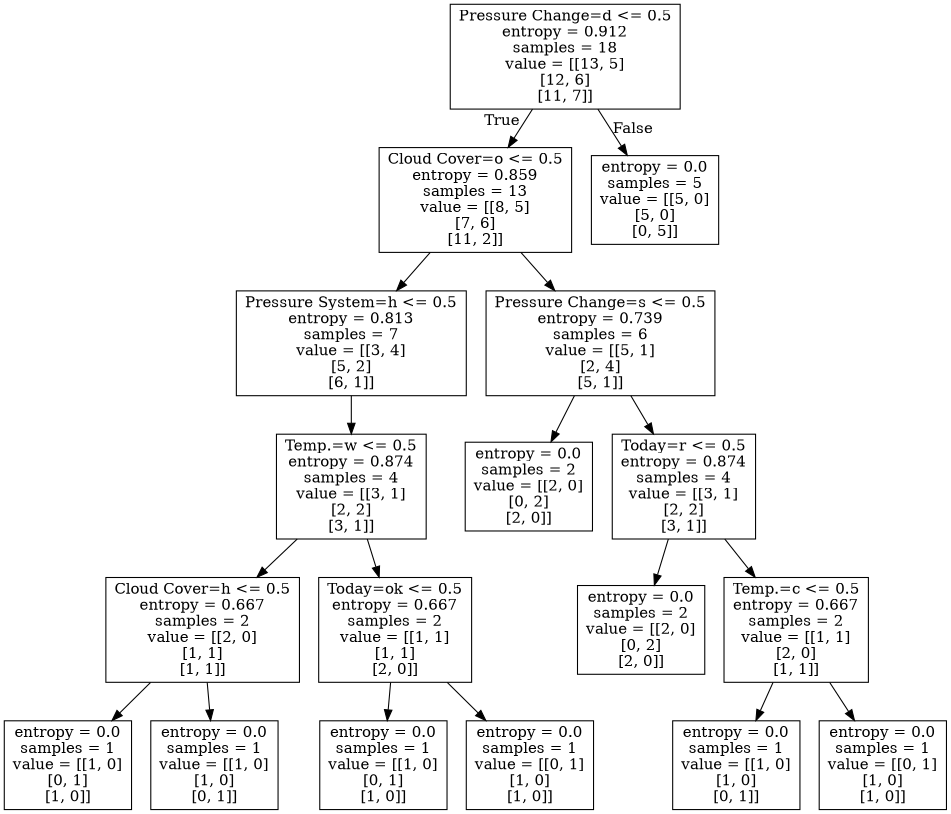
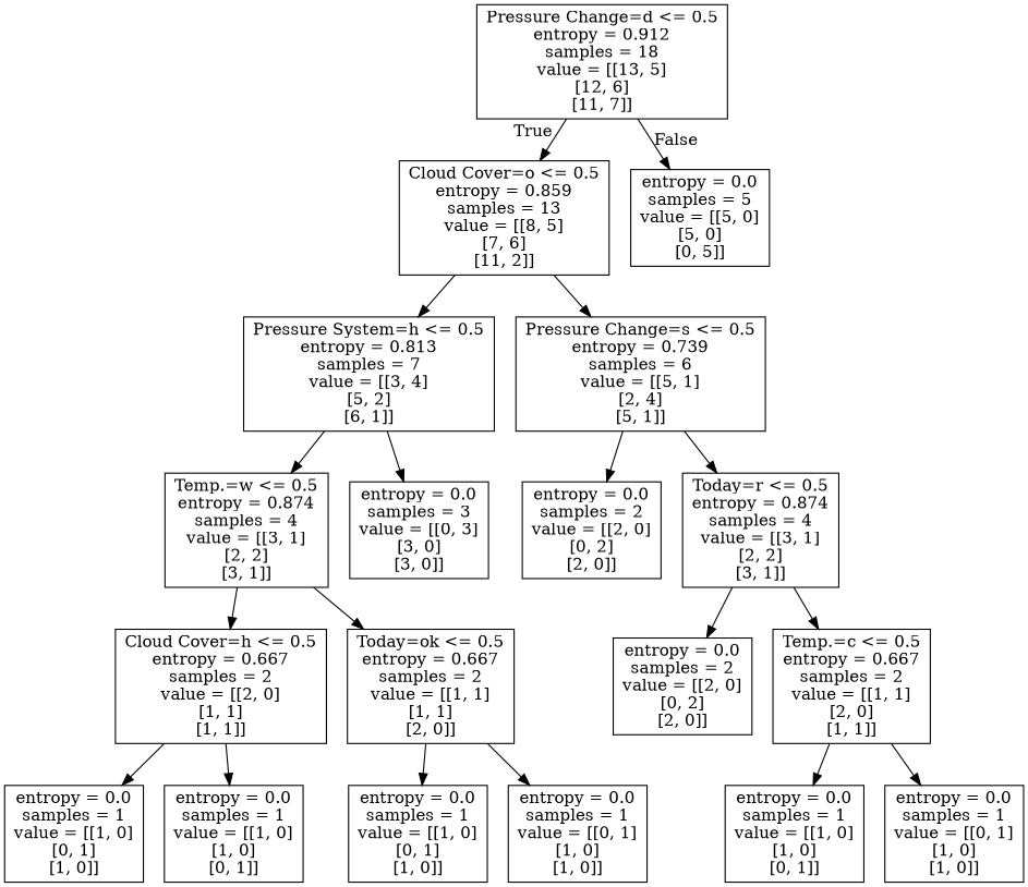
  digraph {
    node [shape=box]
    n1 [label="Pressure Change=d <= 0.5\nentropy = 0.912\nsamples = 18\nvalue = [[13, 5]\n[12, 6]\n[11, 7]]"]
    n2 [label="Cloud Cover=o <= 0.5\nentropy = 0.859\nsamples = 13\nvalue = [[8, 5]\n[7, 6]\n[11, 2]]"]
    n3 [label="entropy = 0.0\nsamples = 5\nvalue = [[5, 0]\n[5, 0]\n[0, 5]]"]
    n4 [label="Pressure System=h <= 0.5\nentropy = 0.813\nsamples = 7\nvalue = [[3, 4]\n[5, 2]\n[6, 1]]"]
    n5 [label="Pressure Change=s <= 0.5\nentropy = 0.739\nsamples = 6\nvalue = [[5, 1]\n[2, 4]\n[5, 1]]"]
    n6 [label="Temp.=w <= 0.5\nentropy = 0.874\nsamples = 4\nvalue = [[3, 1]\n[2, 2]\n[3, 1]]"]
+   n7 [label="entropy = 0.0\nsamples = 3\nvalue = [[0, 3]\n[3, 0]\n[3, 0]]"]
    n8 [label="Cloud Cover=h <= 0.5\nentropy = 0.667\nsamples = 2\nvalue = [[2, 0]\n[1, 1]\n[1, 1]]"]
    n9 [label="Today=ok <= 0.5\nentropy = 0.667\nsamples = 2\nvalue = [[1, 1]\n[1, 1]\n[2, 0]]"]
    n10 [label="entropy = 0.0\nsamples = 1\nvalue = [[1, 0]\n[0, 1]\n[1, 0]]"]
    n11 [label="entropy = 0.0\nsamples = 1\nvalue = [[1, 0]\n[1, 0]\n[0, 1]]"]
    n12 [label="entropy = 0.0\nsamples = 1\nvalue = [[1, 0]\n[0, 1]\n[1, 0]]"]
    n13 [label="entropy = 0.0\nsamples = 1\nvalue = [[0, 1]\n[1, 0]\n[1, 0]]"]
    n14 [label="entropy = 0.0\nsamples = 2\nvalue = [[2, 0]\n[0, 2]\n[2, 0]]"]
    n15 [label="Today=r <= 0.5\nentropy = 0.874\nsamples = 4\nvalue = [[3, 1]\n[2, 2]\n[3, 1]]"]
    n16 [label="entropy = 0.0\nsamples = 2\nvalue = [[2, 0]\n[0, 2]\n[2, 0]]"]
    n17 [label="Temp.=c <= 0.5\nentropy = 0.667\nsamples = 2\nvalue = [[1, 1]\n[2, 0]\n[1, 1]]"]
    n18 [label="entropy = 0.0\nsamples = 1\nvalue = [[1, 0]\n[1, 0]\n[0, 1]]"]
    n19 [label="entropy = 0.0\nsamples = 1\nvalue = [[0, 1]\n[1, 0]\n[1, 0]]"]
    n1 -> n2 [headlabel=True labelangle=45 labeldistance=2.5]
    n1 -> n3 [headlabel=False labelangle=-45 labeldistance=2.5]
    n2 -> n4
    n2 -> n5
    n4 -> n6
+   n4 -> n7
    n5 -> n14
    n5 -> n15
    n6 -> n8
    n6 -> n9
    n8 -> n10
    n8 -> n11
    n9 -> n12
    n9 -> n13
    n15 -> n16
    n15 -> n17
    n17 -> n18
    n17 -> n19
  }
